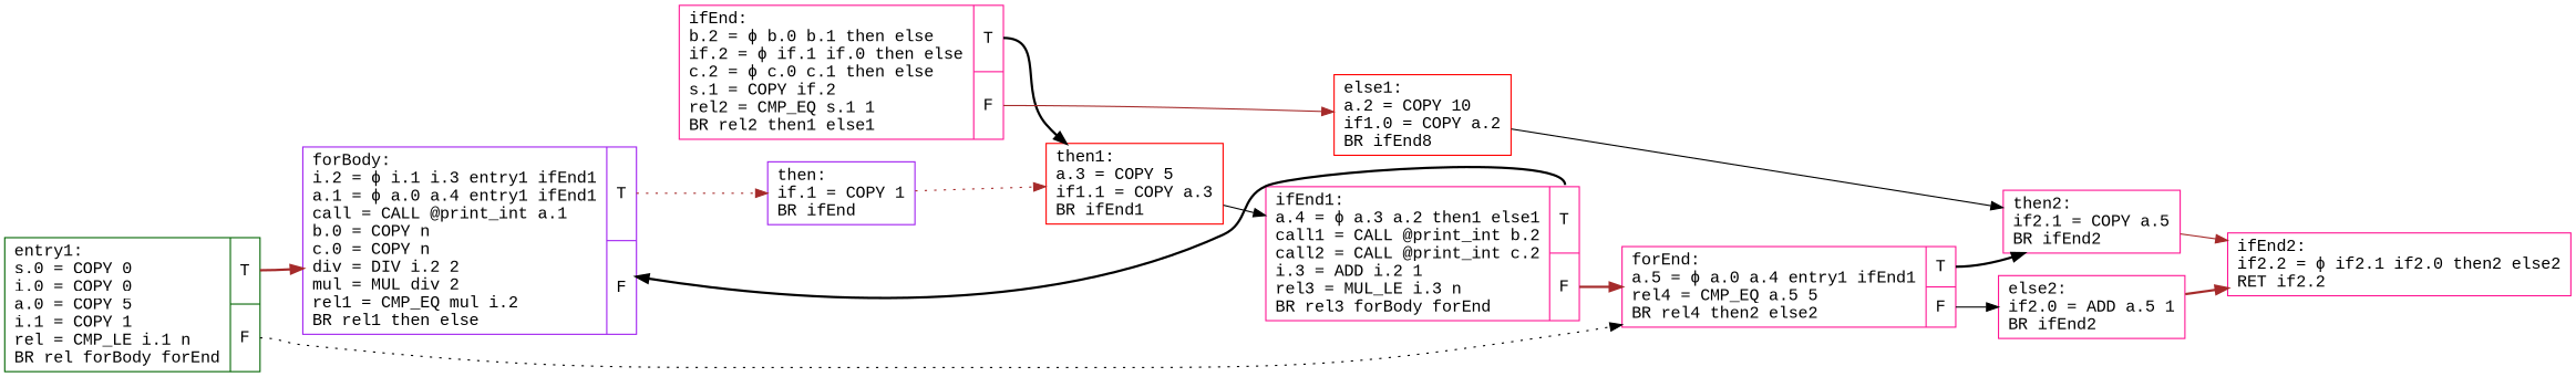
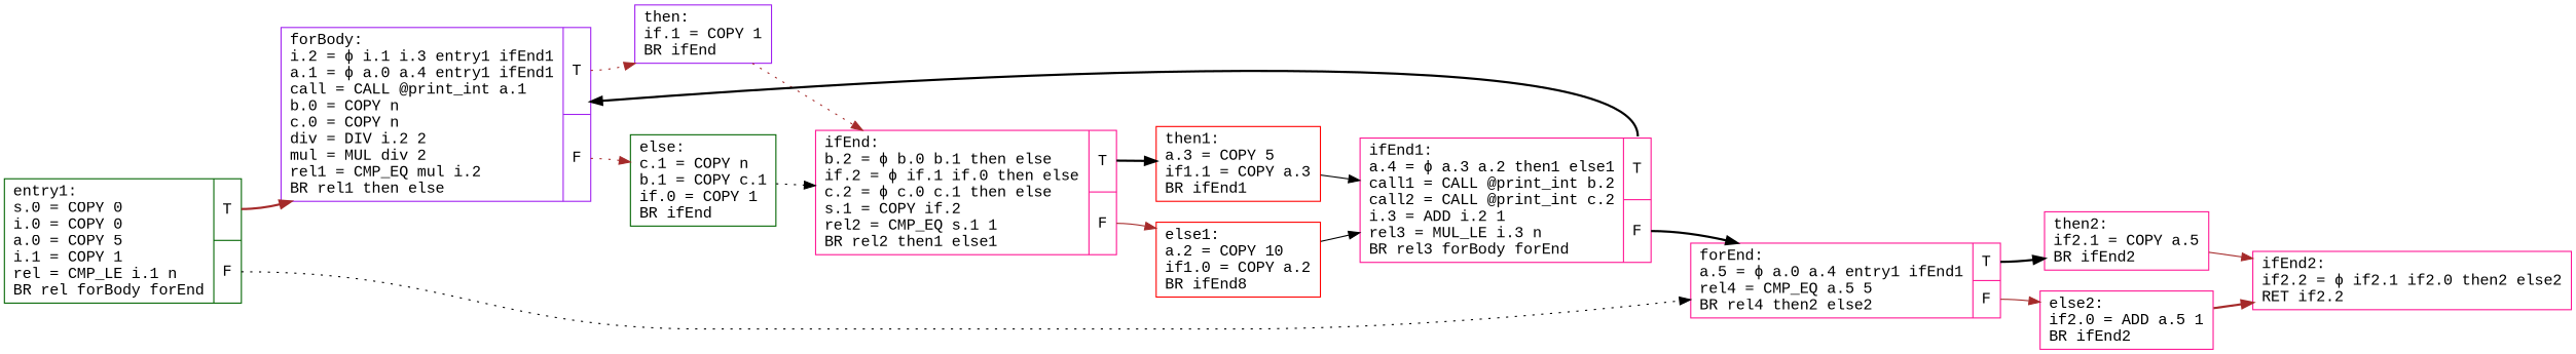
  digraph {
    rankdir=LR
    node [color=deeppink fontname="Courier New" shape=record]
    edge [color=brown style=bold]
    n1 [color=darkgreen label="{entry1:\ls.0 = COPY 0\li.0 = COPY 0\la.0 = COPY 5\li.1 = COPY 1\lrel = CMP_LE i.1 n\lBR rel forBody forEnd\l|{<t> T|<f> F}}"]
    n2 [color=purple label="{forBody:\li.2 = ϕ i.1 i.3 entry1 ifEnd1\la.1 = ϕ a.0 a.4 entry1 ifEnd1\lcall = CALL @print_int a.1\lb.0 = COPY n\lc.0 = COPY n\ldiv = DIV i.2 2\lmul = MUL div 2\lrel1 = CMP_EQ mul i.2\lBR rel1 then else\l|{<t> T|<f> F}}"]
    n3 [label="{forEnd:\la.5 = ϕ a.0 a.4 entry1 ifEnd1\lrel4 = CMP_EQ a.5 5\lBR rel4 then2 else2\l|{<t> T|<f> F}}"]
    n4 [color=purple label="{then:\lif.1 = COPY 1\lBR ifEnd\l}"]
+   n5 [color=darkgreen label="{else:\lc.1 = COPY n\lb.1 = COPY c.1\lif.0 = COPY 1\lBR ifEnd\l}"]
    n6 [label="{then2:\lif2.1 = COPY a.5\lBR ifEnd2\l}"]
    n7 [label="{else2:\lif2.0 = ADD a.5 1\lBR ifEnd2\l}"]
    n8 [label="{ifEnd:\lb.2 = ϕ b.0 b.1 then else\lif.2 = ϕ if.1 if.0 then else\lc.2 = ϕ c.0 c.1 then else\ls.1 = COPY if.2\lrel2 = CMP_EQ s.1 1\lBR rel2 then1 else1\l|{<t> T|<f> F}}"]
    n9 [color=red label="{then1:\la.3 = COPY 5\lif1.1 = COPY a.3\lBR ifEnd1\l}"]
    n10 [color=red label="{else1:\la.2 = COPY 10\lif1.0 = COPY a.2\lBR ifEnd8\l}"]
    n11 [label="{ifEnd1:\la.4 = ϕ a.3 a.2 then1 else1\lcall1 = CALL @print_int b.2\lcall2 = CALL @print_int c.2\li.3 = ADD i.2 1\lrel3 = MUL_LE i.3 n\lBR rel3 forBody forEnd\l|{<t> T|<f> F}}"]
    n12 [label="{ifEnd2:\lif2.2 = ϕ if2.1 if2.0 then2 else2\lRET if2.2\l}"]
    n1 -> n2 [tailport=t]
    n1 -> n3 [color=black style=dotted tailport=f]
    n2 -> n4 [style=dotted tailport=t]
+   n2 -> n5 [style=dotted tailport=f]
    n3 -> n6 [color=black tailport=t]
-   n3 -> n7 [color=black style=solid tailport=f]
-   n4 -> n9 [style=dotted]
+   n3 -> n7 [style=solid tailport=f]
+   n4 -> n8 [style=dotted]
+   n5 -> n8 [color=black style=dotted]
    n6 -> n12 [style=solid]
    n7 -> n12
    n8 -> n9 [color=black tailport=t]
    n8 -> n10 [style=solid tailport=f]
    n9 -> n11 [color=black style=solid]
-   n10 -> n6 [color=black style=solid]
+   n10 -> n11 [color=black style=solid]
    n11 -> n2 [color=black tailport=t]
-   n11 -> n3 [tailport=f]
+   n11 -> n3 [color=black tailport=f]
  }
